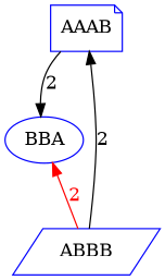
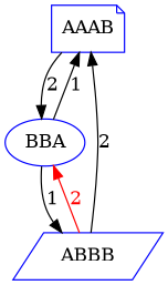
  digraph {
    rankdir=TB
    node [color=blue]
    n1 [label=AAAB shape=note]
    n2 [label=BBA shape=ellipse]
    n3 [label=ABBB shape=parallelogram]
    n1 -> n2 [label=2]
+   n2 -> n1 [label=1]
+   n2 -> n3 [label=1]
    n3 -> n1 [label=2]
    n3 -> n2 [color=red fontcolor=red label=2]
  }
